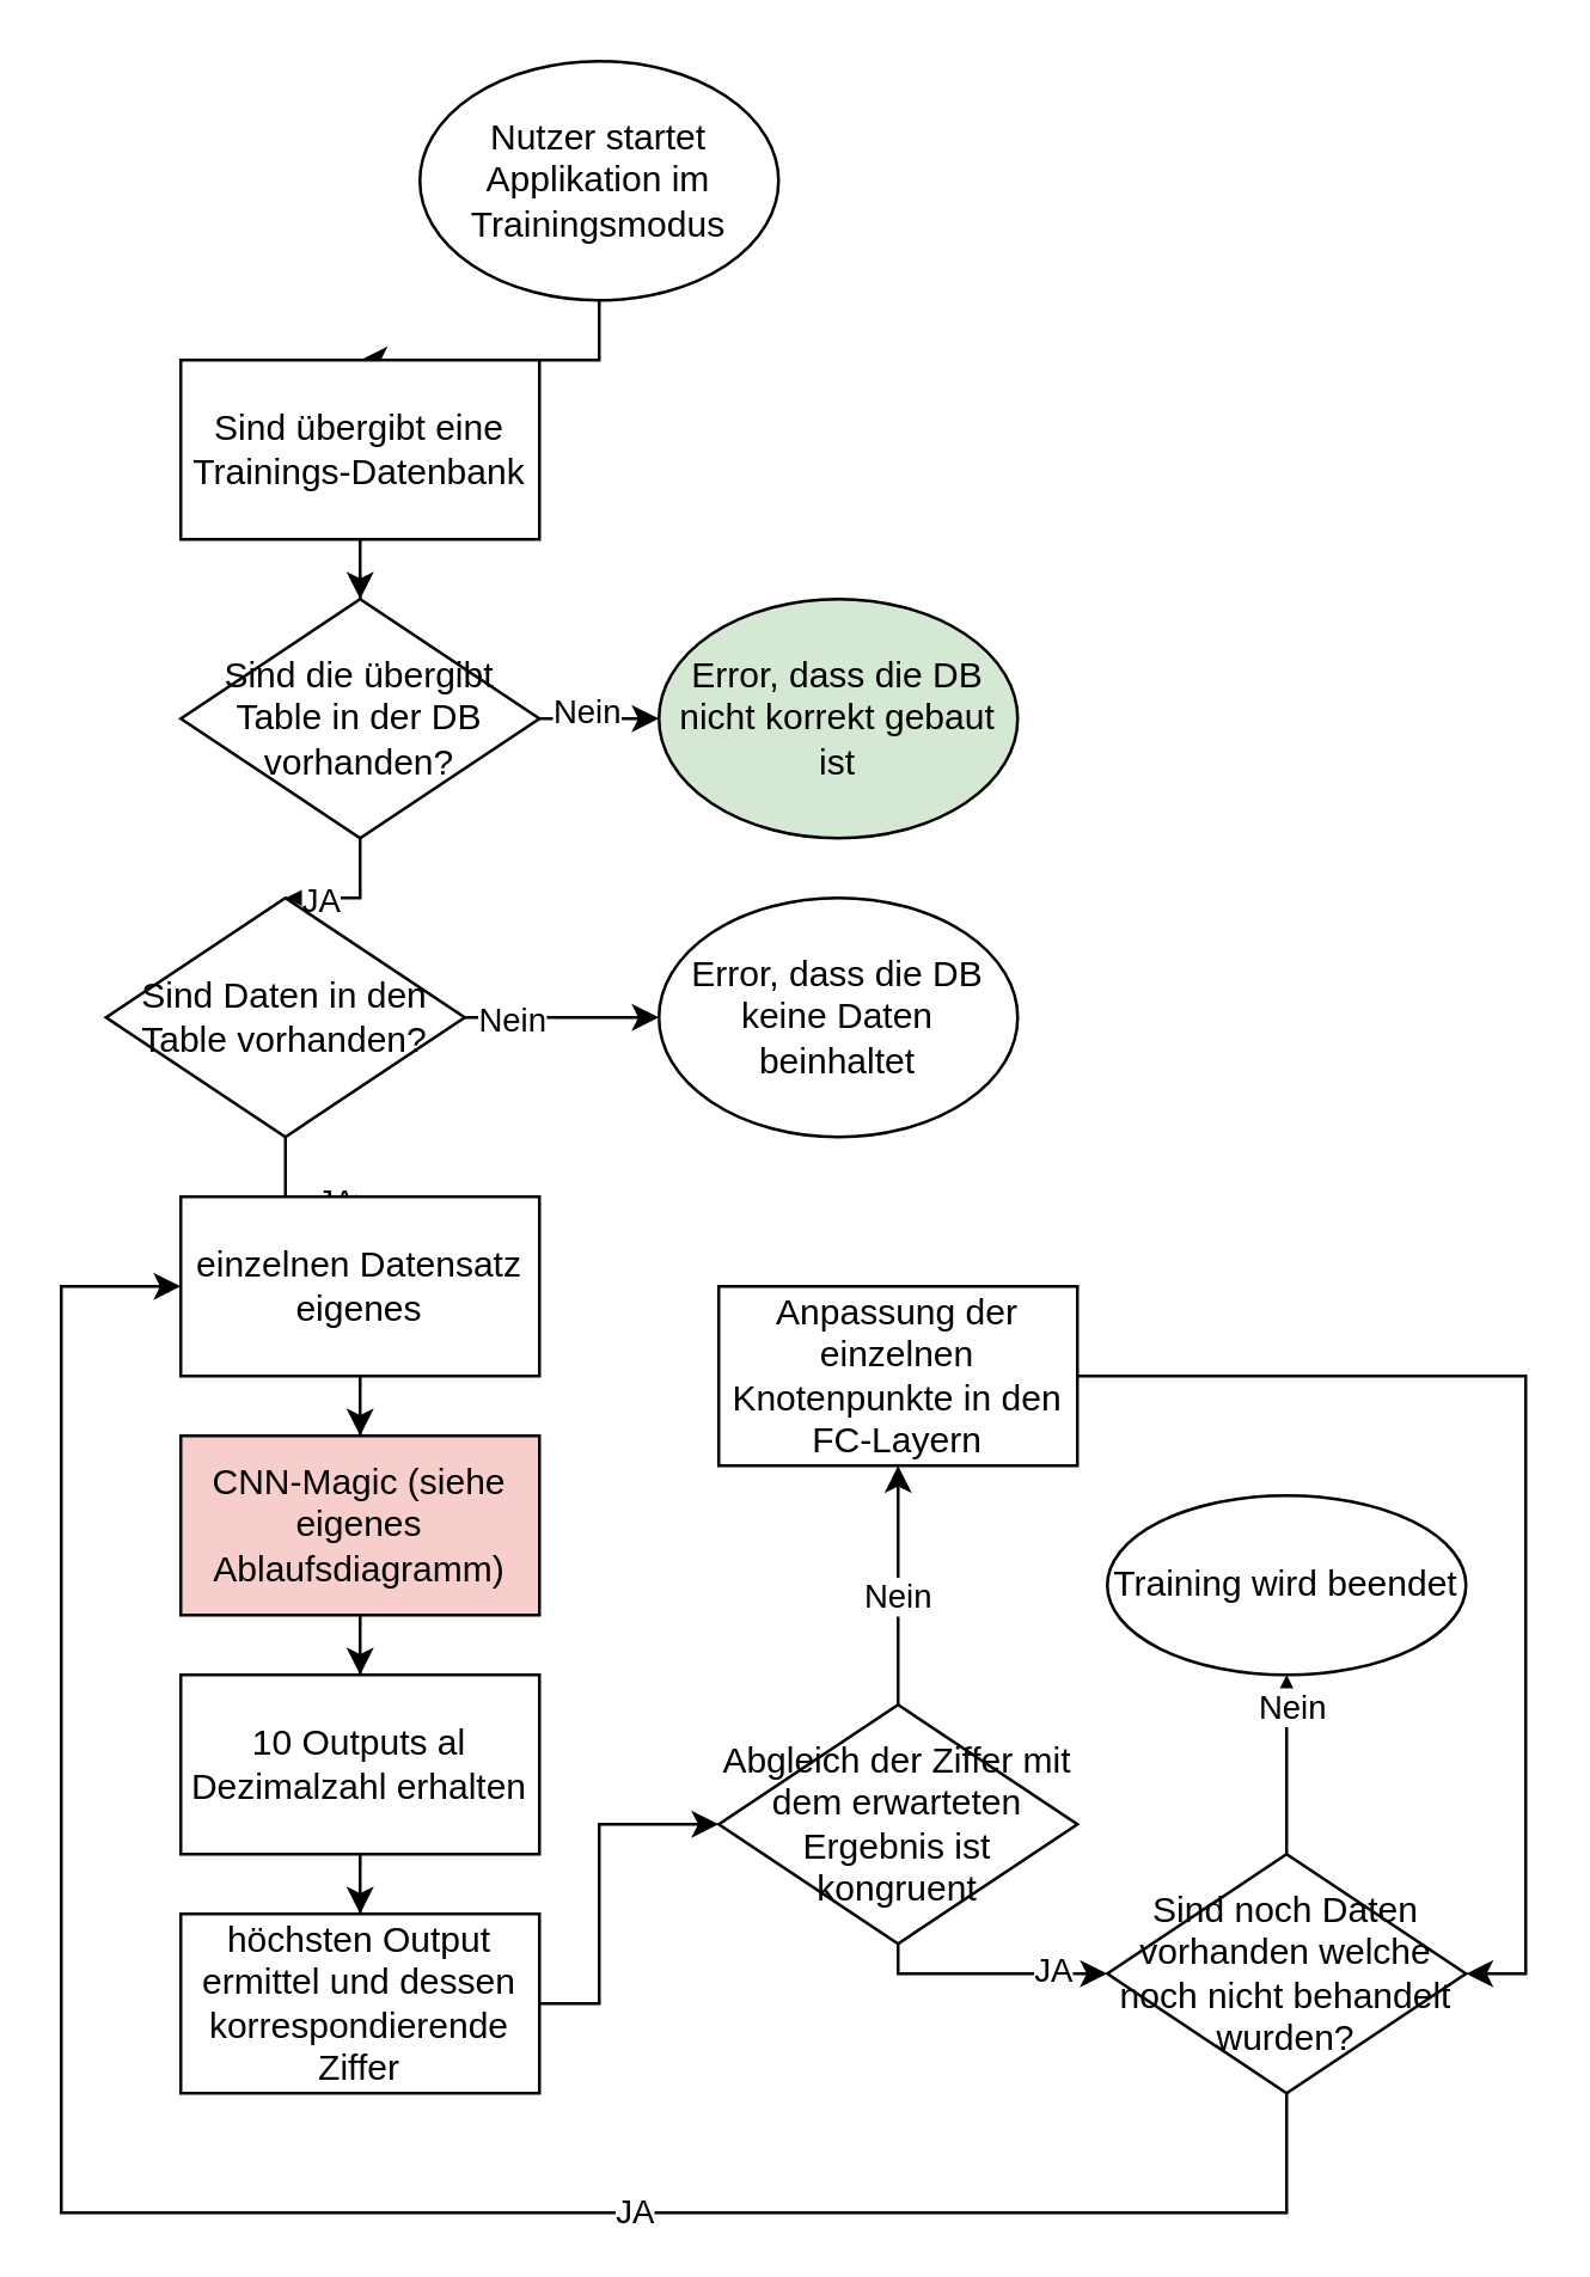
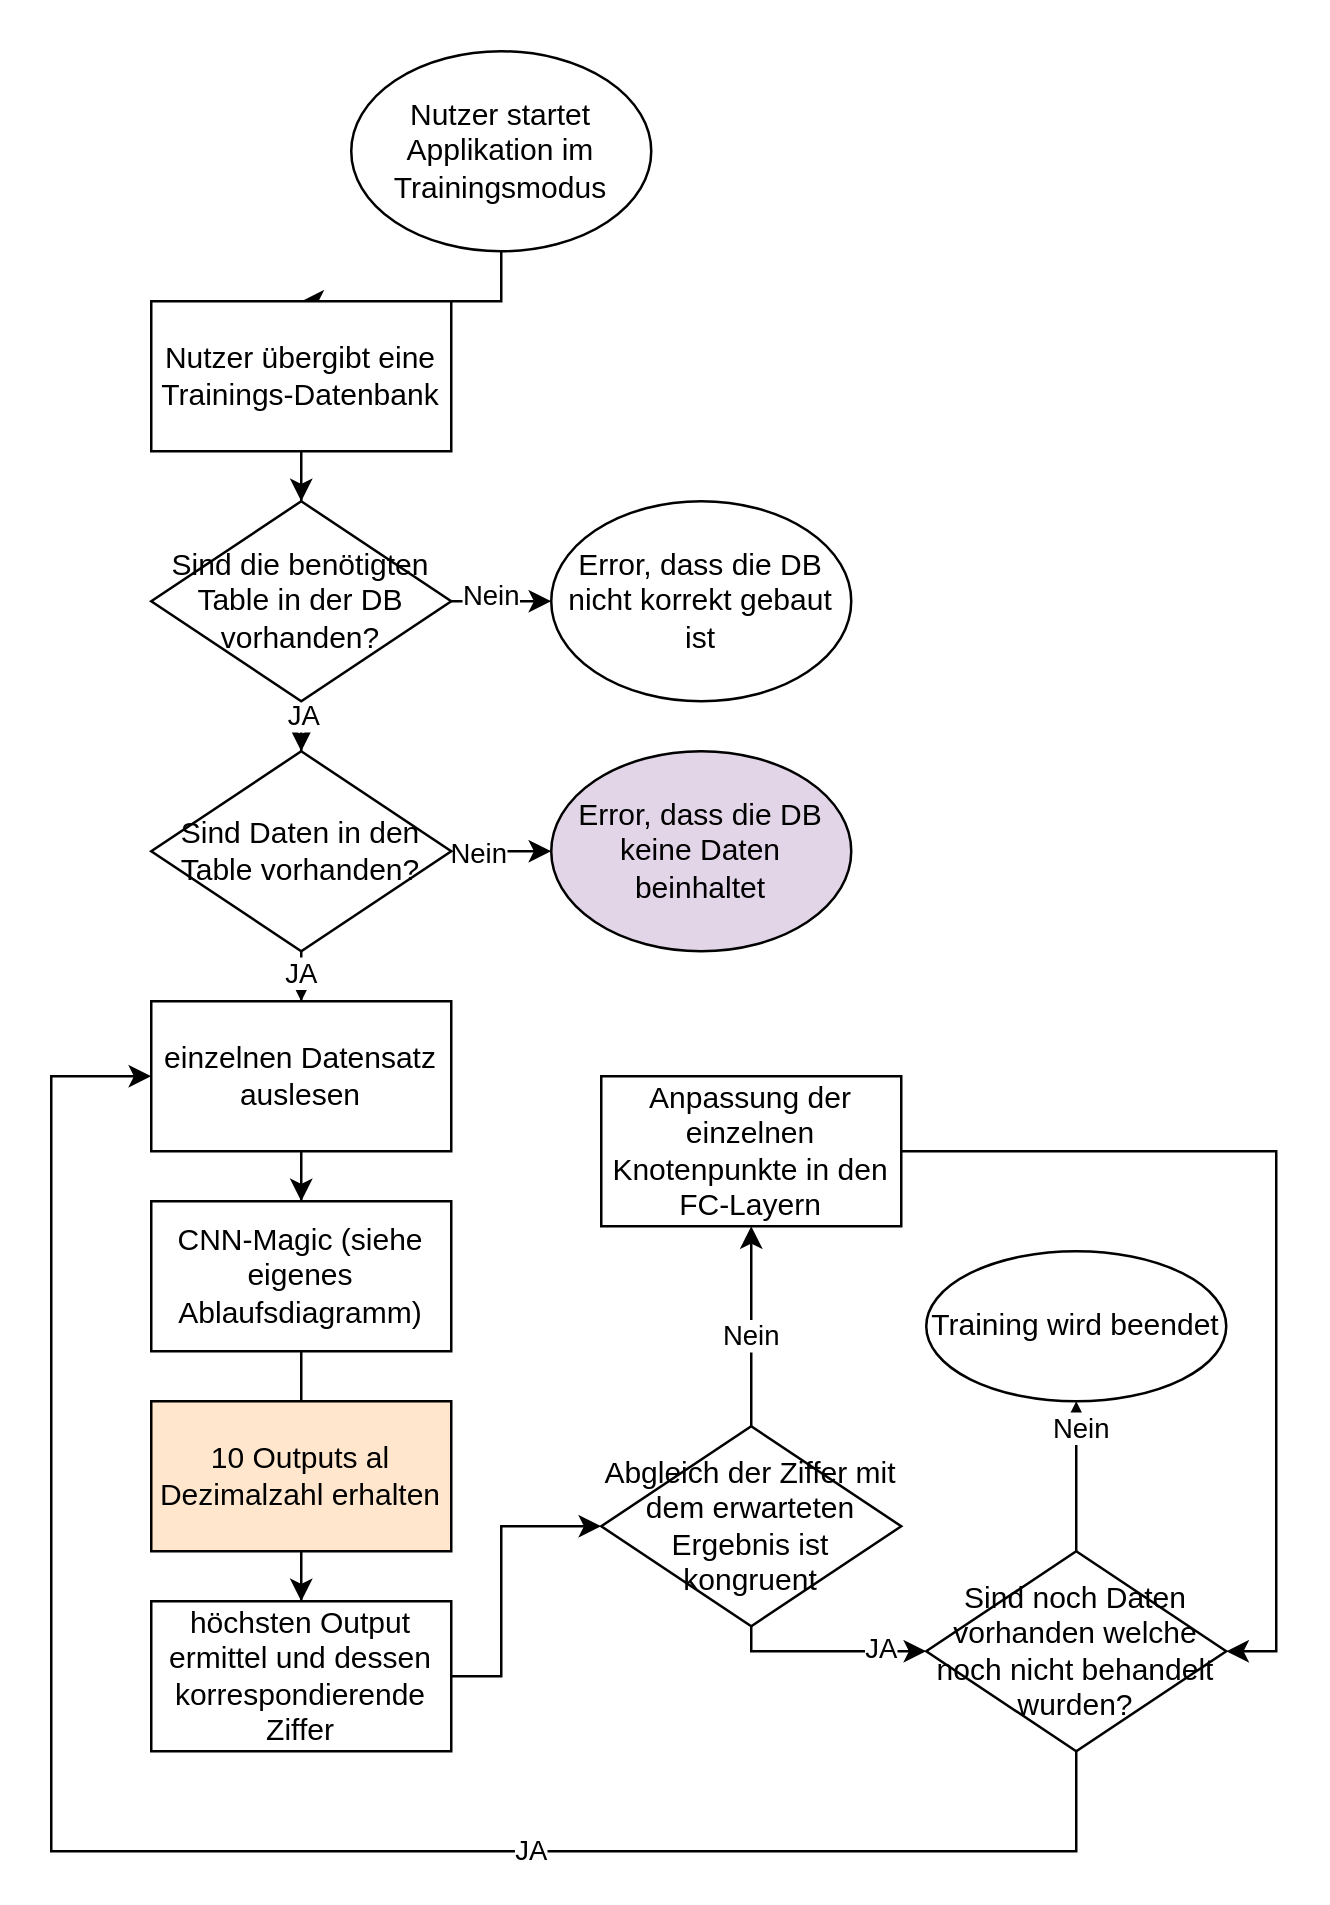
  <mxCell id="0" />
  <mxCell id="1" parent="0" />
  <mxCell id="2" value="" style="edgeStyle=orthogonalEdgeStyle;rounded=0;orthogonalLoop=1;jettySize=auto;html=1;" parent="1" source="3" target="5" edge="1"><mxGeometry relative="1" as="geometry" /></mxCell>
  <mxCell id="3" value="Nutzer startet Applikation im Trainingsmodus" style="ellipse;whiteSpace=wrap;html=1;" parent="1" vertex="1"><mxGeometry x="140" y="20" width="120" height="80" as="geometry" /></mxCell>
  <mxCell id="4" value="" style="edgeStyle=orthogonalEdgeStyle;rounded=0;orthogonalLoop=1;jettySize=auto;html=1;" parent="1" source="5" target="10" edge="1"><mxGeometry relative="1" as="geometry" /></mxCell>
- <mxCell id="5" value="Sind übergibt eine Trainings-Datenbank" style="whiteSpace=wrap;html=1;" parent="1" vertex="1"><mxGeometry x="60" y="120" width="120" height="60" as="geometry" /></mxCell>
+ <mxCell id="5" value="Nutzer übergibt eine Trainings-Datenbank" style="whiteSpace=wrap;html=1;" parent="1" vertex="1"><mxGeometry x="60" y="120" width="120" height="60" as="geometry" /></mxCell>
  <mxCell id="6" value="" style="edgeStyle=orthogonalEdgeStyle;rounded=0;orthogonalLoop=1;jettySize=auto;html=1;" parent="1" source="10" target="15" edge="1"><mxGeometry relative="1" as="geometry" /></mxCell>
  <mxCell id="7" value="JA" style="edgeLabel;html=1;align=center;verticalAlign=middle;resizable=0;points=[];" parent="6" vertex="1" connectable="0"><mxGeometry x="0.5" relative="1" as="geometry"><mxPoint as="offset" /></mxGeometry></mxCell>
  <mxCell id="8" style="edgeStyle=orthogonalEdgeStyle;rounded=0;orthogonalLoop=1;jettySize=auto;html=1;exitX=1;exitY=0.5;exitDx=0;exitDy=0;entryX=0;entryY=0.5;entryDx=0;entryDy=0;" parent="1" source="10" target="37" edge="1"><mxGeometry relative="1" as="geometry" /></mxCell>
  <mxCell id="9" value="Nein" style="edgeLabel;html=1;align=center;verticalAlign=middle;resizable=0;points=[];" parent="8" vertex="1" connectable="0"><mxGeometry x="-0.25" y="3" relative="1" as="geometry"><mxPoint as="offset" /></mxGeometry></mxCell>
- <mxCell id="10" value="Sind die übergibt Table in der DB vorhanden?" style="rhombus;whiteSpace=wrap;html=1;" parent="1" vertex="1"><mxGeometry x="60" y="200" width="120" height="80" as="geometry" /></mxCell>
+ <mxCell id="10" value="Sind die benötigten Table in der DB vorhanden?" style="rhombus;whiteSpace=wrap;html=1;" parent="1" vertex="1"><mxGeometry x="60" y="200" width="120" height="80" as="geometry" /></mxCell>
  <mxCell id="11" value="" style="edgeStyle=orthogonalEdgeStyle;rounded=0;orthogonalLoop=1;jettySize=auto;html=1;" parent="1" source="15" target="17" edge="1"><mxGeometry relative="1" as="geometry" /></mxCell>
  <mxCell id="12" value="JA" style="edgeLabel;html=1;align=center;verticalAlign=middle;resizable=0;points=[];" parent="11" vertex="1" connectable="0"><mxGeometry x="0.6" y="-1" relative="1" as="geometry"><mxPoint as="offset" /></mxGeometry></mxCell>
  <mxCell id="13" style="edgeStyle=orthogonalEdgeStyle;rounded=0;orthogonalLoop=1;jettySize=auto;html=1;entryX=0;entryY=0.5;entryDx=0;entryDy=0;" parent="1" source="15" target="38" edge="1"><mxGeometry relative="1" as="geometry" /></mxCell>
  <mxCell id="14" value="Nein" style="edgeLabel;html=1;align=center;verticalAlign=middle;resizable=0;points=[];" parent="13" vertex="1" connectable="0"><mxGeometry x="-0.6" y="-1" relative="1" as="geometry"><mxPoint x="2" y="-1" as="offset" /></mxGeometry></mxCell>
- <mxCell id="15" value="Sind Daten in den Table vorhanden?" style="rhombus;whiteSpace=wrap;html=1;" parent="1" vertex="1"><mxGeometry x="35" y="300" width="120" height="80" as="geometry" /></mxCell>
+ <mxCell id="15" value="Sind Daten in den Table vorhanden?" style="rhombus;whiteSpace=wrap;html=1;" parent="1" vertex="1"><mxGeometry x="60" y="300" width="120" height="80" as="geometry" /></mxCell>
  <mxCell id="16" value="" style="edgeStyle=orthogonalEdgeStyle;rounded=0;orthogonalLoop=1;jettySize=auto;html=1;" parent="1" source="17" target="19" edge="1"><mxGeometry relative="1" as="geometry" /></mxCell>
- <mxCell id="17" value="einzelnen Datensatz eigenes" style="whiteSpace=wrap;html=1;" parent="1" vertex="1"><mxGeometry x="60" y="400" width="120" height="60" as="geometry" /></mxCell>
- <mxCell id="18" value="" style="edgeStyle=orthogonalEdgeStyle;rounded=0;orthogonalLoop=1;jettySize=auto;html=1;" parent="1" source="19" target="21" edge="1"><mxGeometry relative="1" as="geometry" /></mxCell>
- <mxCell id="19" value="CNN-Magic (siehe eigenes Ablaufsdiagramm)" style="whiteSpace=wrap;html=1;fillColor=#f8cecc;" parent="1" vertex="1"><mxGeometry x="60" y="480" width="120" height="60" as="geometry" /></mxCell>
+ <mxCell id="17" value="einzelnen Datensatz auslesen" style="whiteSpace=wrap;html=1;" parent="1" vertex="1"><mxGeometry x="60" y="400" width="120" height="60" as="geometry" /></mxCell>
+ <mxCell id="18" value="" style="edgeStyle=orthogonalEdgeStyle;rounded=0;orthogonalLoop=1;jettySize=auto;html=1;endArrow=none;" parent="1" source="19" target="21" edge="1"><mxGeometry relative="1" as="geometry" /></mxCell>
+ <mxCell id="19" value="CNN-Magic (siehe eigenes Ablaufsdiagramm)" style="whiteSpace=wrap;html=1;" parent="1" vertex="1"><mxGeometry x="60" y="480" width="120" height="60" as="geometry" /></mxCell>
  <mxCell id="20" value="" style="edgeStyle=orthogonalEdgeStyle;rounded=0;orthogonalLoop=1;jettySize=auto;html=1;" parent="1" source="21" target="23" edge="1"><mxGeometry relative="1" as="geometry" /></mxCell>
- <mxCell id="21" value="10 Outputs al Dezimalzahl erhalten" style="whiteSpace=wrap;html=1;" parent="1" vertex="1"><mxGeometry x="60" y="560" width="120" height="60" as="geometry" /></mxCell>
+ <mxCell id="21" value="10 Outputs al Dezimalzahl erhalten" style="whiteSpace=wrap;html=1;fillColor=#ffe6cc;" parent="1" vertex="1"><mxGeometry x="60" y="560" width="120" height="60" as="geometry" /></mxCell>
  <mxCell id="22" value="" style="edgeStyle=orthogonalEdgeStyle;rounded=0;orthogonalLoop=1;jettySize=auto;html=1;entryX=0;entryY=0.5;entryDx=0;entryDy=0;" parent="1" source="23" target="28" edge="1"><mxGeometry relative="1" as="geometry"><mxPoint x="120" y="720" as="targetPoint" /><Array as="points"><mxPoint x="200" y="670" /><mxPoint x="200" y="610" /></Array></mxGeometry></mxCell>
  <mxCell id="23" value="höchsten Output ermittel und dessen korrespondierende Ziffer" style="whiteSpace=wrap;html=1;" parent="1" vertex="1"><mxGeometry x="60" y="640" width="120" height="60" as="geometry" /></mxCell>
  <mxCell id="24" value="" style="edgeStyle=orthogonalEdgeStyle;rounded=0;orthogonalLoop=1;jettySize=auto;html=1;exitX=0.5;exitY=1;exitDx=0;exitDy=0;" parent="1" source="28" target="33" edge="1"><mxGeometry relative="1" as="geometry"><Array as="points"><mxPoint x="300" y="660" /></Array></mxGeometry></mxCell>
  <mxCell id="25" value="JA" style="edgeLabel;html=1;align=center;verticalAlign=middle;resizable=0;points=[];" parent="24" vertex="1" connectable="0"><mxGeometry x="0.533" y="2" relative="1" as="geometry"><mxPoint as="offset" /></mxGeometry></mxCell>
  <mxCell id="26" value="" style="edgeStyle=orthogonalEdgeStyle;rounded=0;orthogonalLoop=1;jettySize=auto;html=1;" parent="1" source="28" target="36" edge="1"><mxGeometry relative="1" as="geometry" /></mxCell>
  <mxCell id="27" value="Nein" style="edgeLabel;html=1;align=center;verticalAlign=middle;resizable=0;points=[];" parent="26" vertex="1" connectable="0"><mxGeometry x="-0.075" y="1" relative="1" as="geometry"><mxPoint as="offset" /></mxGeometry></mxCell>
  <mxCell id="28" value="Abgleich der Ziffer mit dem erwarteten Ergebnis ist kongruent" style="rhombus;whiteSpace=wrap;html=1;" parent="1" vertex="1"><mxGeometry x="240" y="570" width="120" height="80" as="geometry" /></mxCell>
  <mxCell id="29" style="edgeStyle=orthogonalEdgeStyle;rounded=0;orthogonalLoop=1;jettySize=auto;html=1;entryX=0;entryY=0.5;entryDx=0;entryDy=0;exitX=0.5;exitY=1;exitDx=0;exitDy=0;" parent="1" source="33" target="17" edge="1"><mxGeometry relative="1" as="geometry"><Array as="points"><mxPoint x="430" y="740" /><mxPoint x="20" y="740" /><mxPoint x="20" y="430" /></Array></mxGeometry></mxCell>
  <mxCell id="30" value="JA" style="edgeLabel;html=1;align=center;verticalAlign=middle;resizable=0;points=[];" parent="29" vertex="1" connectable="0"><mxGeometry x="-0.353" y="-1" relative="1" as="geometry"><mxPoint as="offset" /></mxGeometry></mxCell>
  <mxCell id="31" value="" style="edgeStyle=orthogonalEdgeStyle;rounded=0;orthogonalLoop=1;jettySize=auto;html=1;" parent="1" source="33" target="34" edge="1"><mxGeometry relative="1" as="geometry" /></mxCell>
  <mxCell id="32" value="Nein" style="edgeLabel;html=1;align=center;verticalAlign=middle;resizable=0;points=[];" parent="31" vertex="1" connectable="0"><mxGeometry x="0.667" y="-1" relative="1" as="geometry"><mxPoint as="offset" /></mxGeometry></mxCell>
  <mxCell id="33" value="Sind noch Daten vorhanden welche noch nicht behandelt wurden?" style="rhombus;whiteSpace=wrap;html=1;" parent="1" vertex="1"><mxGeometry x="370" y="620" width="120" height="80" as="geometry" /></mxCell>
  <mxCell id="34" value="Training wird beendet" style="ellipse;whiteSpace=wrap;html=1;" parent="1" vertex="1"><mxGeometry x="370" y="500" width="120" height="60" as="geometry" /></mxCell>
  <mxCell id="35" style="edgeStyle=orthogonalEdgeStyle;rounded=0;orthogonalLoop=1;jettySize=auto;html=1;entryX=1;entryY=0.5;entryDx=0;entryDy=0;exitX=1;exitY=0.5;exitDx=0;exitDy=0;" parent="1" source="36" target="33" edge="1"><mxGeometry relative="1" as="geometry"><Array as="points"><mxPoint x="510" y="460" /><mxPoint x="510" y="660" /></Array></mxGeometry></mxCell>
  <mxCell id="36" value="Anpassung der einzelnen Knotenpunkte in den FC-Layern" style="whiteSpace=wrap;html=1;" parent="1" vertex="1"><mxGeometry x="240" y="430" width="120" height="60" as="geometry" /></mxCell>
- <mxCell id="37" value="Error, dass die DB nicht korrekt gebaut ist" style="ellipse;whiteSpace=wrap;html=1;fillColor=#d5e8d4;" parent="1" vertex="1"><mxGeometry x="220" y="200" width="120" height="80" as="geometry" /></mxCell>
- <mxCell id="38" value="Error, dass die DB keine Daten beinhaltet" style="ellipse;whiteSpace=wrap;html=1;" parent="1" vertex="1"><mxGeometry x="220" y="300" width="120" height="80" as="geometry" /></mxCell>
+ <mxCell id="37" value="Error, dass die DB nicht korrekt gebaut ist" style="ellipse;whiteSpace=wrap;html=1;" parent="1" vertex="1"><mxGeometry x="220" y="200" width="120" height="80" as="geometry" /></mxCell>
+ <mxCell id="38" value="Error, dass die DB keine Daten beinhaltet" style="ellipse;whiteSpace=wrap;html=1;fillColor=#e1d5e7;" parent="1" vertex="1"><mxGeometry x="220" y="300" width="120" height="80" as="geometry" /></mxCell>
